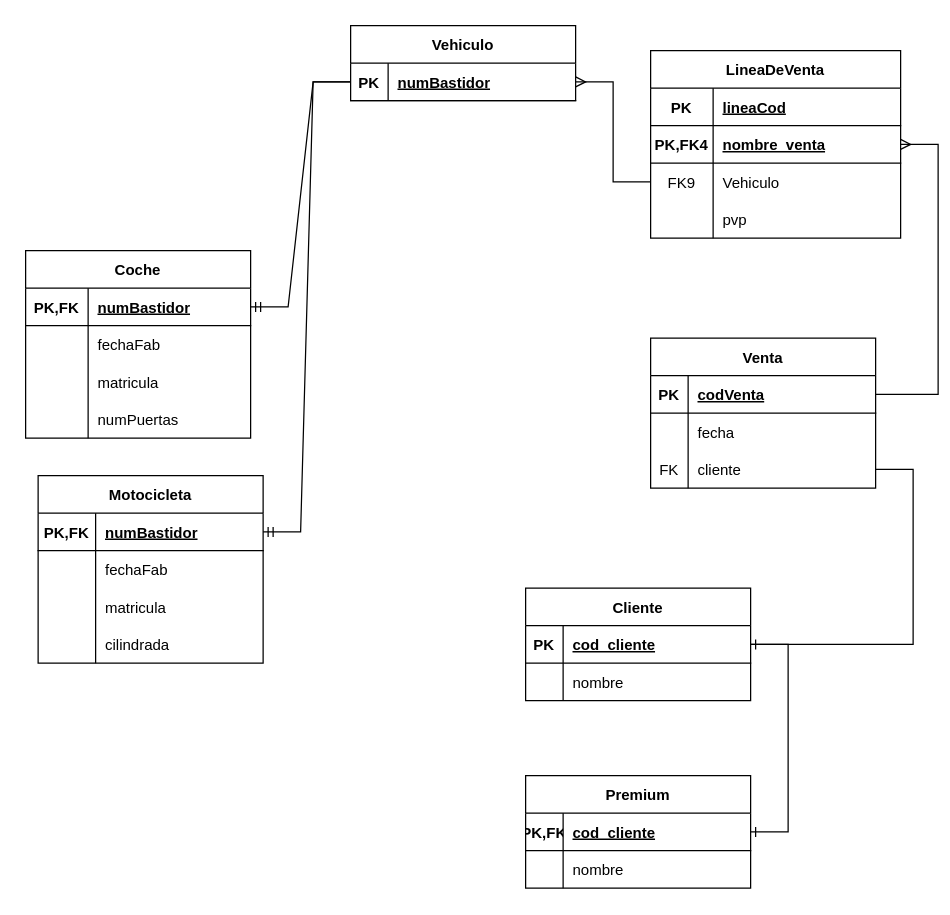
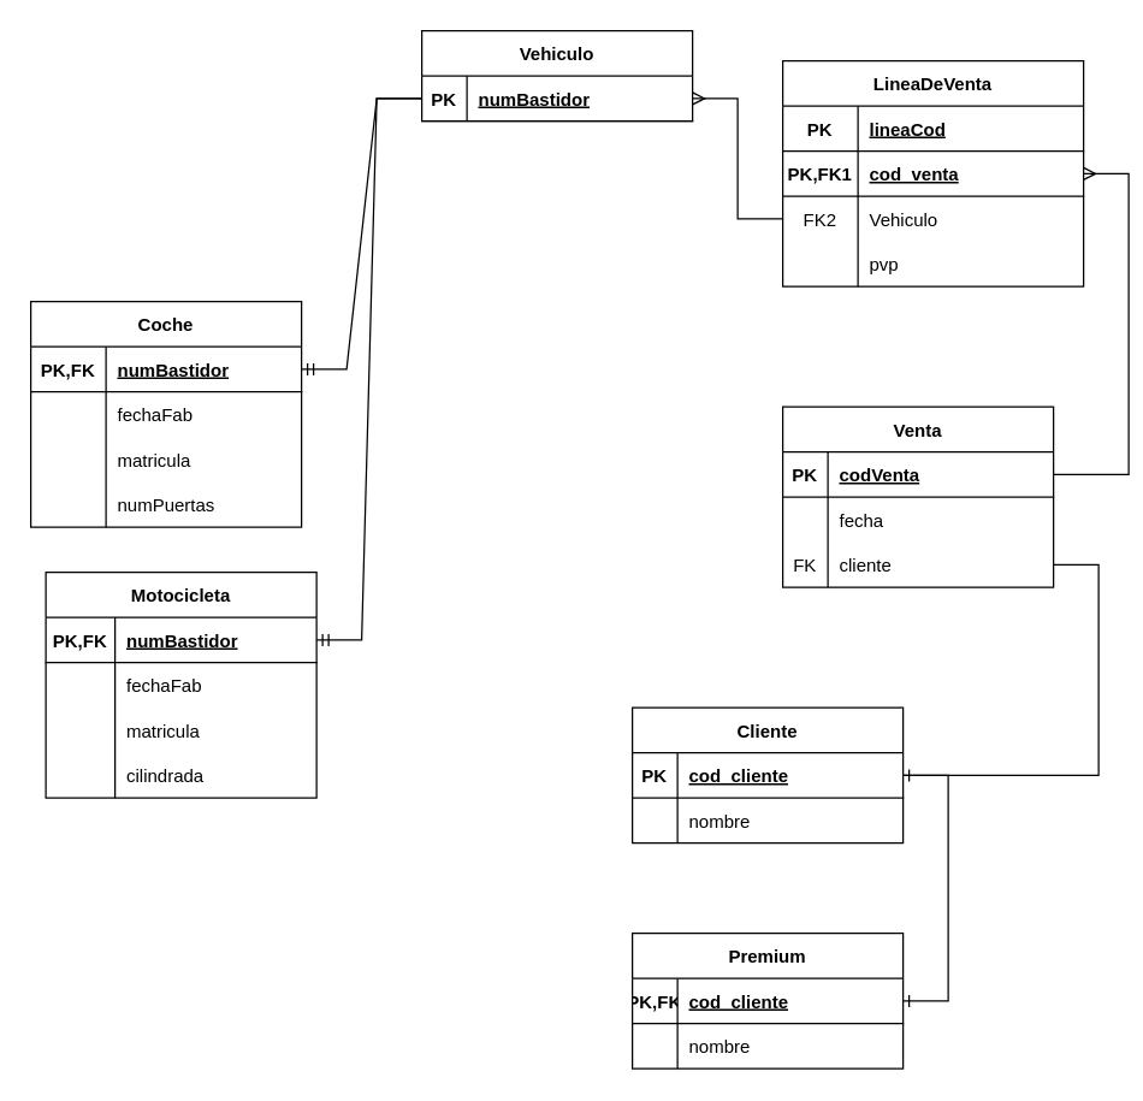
  <mxCell id="0" />
  <mxCell id="1" parent="0" />
  <mxCell id="2" value="Vehiculo" style="shape=table;startSize=30;container=1;collapsible=1;childLayout=tableLayout;fixedRows=1;rowLines=0;fontStyle=1;align=center;resizeLast=1;" vertex="1" parent="1"><mxGeometry x="280" y="20" width="180" height="60" as="geometry" /></mxCell>
  <mxCell id="3" value="" style="shape=tableRow;horizontal=0;startSize=0;swimlaneHead=0;swimlaneBody=0;fillColor=none;collapsible=0;dropTarget=0;points=[[0,0.5],[1,0.5]];portConstraint=eastwest;top=0;left=0;right=0;bottom=1;" vertex="1" parent="2"><mxGeometry y="30" width="180" height="30" as="geometry" /></mxCell>
  <mxCell id="4" value="PK" style="shape=partialRectangle;connectable=0;fillColor=none;top=0;left=0;bottom=0;right=0;fontStyle=1;overflow=hidden;" vertex="1" parent="3"><mxGeometry width="30" height="30" as="geometry"><mxRectangle width="30" height="30" as="alternateBounds" /></mxGeometry></mxCell>
  <mxCell id="5" value="numBastidor" style="shape=partialRectangle;connectable=0;fillColor=none;top=0;left=0;bottom=0;right=0;align=left;spacingLeft=6;fontStyle=5;overflow=hidden;" vertex="1" parent="3"><mxGeometry x="30" width="150" height="30" as="geometry"><mxRectangle width="150" height="30" as="alternateBounds" /></mxGeometry></mxCell>
  <mxCell id="6" value="Coche" style="shape=table;startSize=30;container=1;collapsible=1;childLayout=tableLayout;fixedRows=1;rowLines=0;fontStyle=1;align=center;resizeLast=1;" vertex="1" parent="1"><mxGeometry x="20" y="200" width="180" height="150" as="geometry" /></mxCell>
  <mxCell id="7" value="" style="shape=tableRow;horizontal=0;startSize=0;swimlaneHead=0;swimlaneBody=0;fillColor=none;collapsible=0;dropTarget=0;points=[[0,0.5],[1,0.5]];portConstraint=eastwest;top=0;left=0;right=0;bottom=1;" vertex="1" parent="6"><mxGeometry y="30" width="180" height="30" as="geometry" /></mxCell>
  <mxCell id="8" value="PK,FK" style="shape=partialRectangle;connectable=0;fillColor=none;top=0;left=0;bottom=0;right=0;fontStyle=1;overflow=hidden;" vertex="1" parent="7"><mxGeometry width="50" height="30" as="geometry"><mxRectangle width="50" height="30" as="alternateBounds" /></mxGeometry></mxCell>
  <mxCell id="9" value="numBastidor" style="shape=partialRectangle;connectable=0;fillColor=none;top=0;left=0;bottom=0;right=0;align=left;spacingLeft=6;fontStyle=5;overflow=hidden;" vertex="1" parent="7"><mxGeometry x="50" width="130" height="30" as="geometry"><mxRectangle width="130" height="30" as="alternateBounds" /></mxGeometry></mxCell>
  <mxCell id="10" value="" style="shape=tableRow;horizontal=0;startSize=0;swimlaneHead=0;swimlaneBody=0;fillColor=none;collapsible=0;dropTarget=0;points=[[0,0.5],[1,0.5]];portConstraint=eastwest;top=0;left=0;right=0;bottom=0;" vertex="1" parent="6"><mxGeometry y="60" width="180" height="30" as="geometry" /></mxCell>
  <mxCell id="11" value="" style="shape=partialRectangle;connectable=0;fillColor=none;top=0;left=0;bottom=0;right=0;editable=1;overflow=hidden;" vertex="1" parent="10"><mxGeometry width="50" height="30" as="geometry"><mxRectangle width="50" height="30" as="alternateBounds" /></mxGeometry></mxCell>
  <mxCell id="12" value="fechaFab" style="shape=partialRectangle;connectable=0;fillColor=none;top=0;left=0;bottom=0;right=0;align=left;spacingLeft=6;overflow=hidden;" vertex="1" parent="10"><mxGeometry x="50" width="130" height="30" as="geometry"><mxRectangle width="130" height="30" as="alternateBounds" /></mxGeometry></mxCell>
  <mxCell id="13" value="" style="shape=tableRow;horizontal=0;startSize=0;swimlaneHead=0;swimlaneBody=0;fillColor=none;collapsible=0;dropTarget=0;points=[[0,0.5],[1,0.5]];portConstraint=eastwest;top=0;left=0;right=0;bottom=0;" vertex="1" parent="6"><mxGeometry y="90" width="180" height="30" as="geometry" /></mxCell>
  <mxCell id="14" value="" style="shape=partialRectangle;connectable=0;fillColor=none;top=0;left=0;bottom=0;right=0;editable=1;overflow=hidden;" vertex="1" parent="13"><mxGeometry width="50" height="30" as="geometry"><mxRectangle width="50" height="30" as="alternateBounds" /></mxGeometry></mxCell>
  <mxCell id="15" value="matricula" style="shape=partialRectangle;connectable=0;fillColor=none;top=0;left=0;bottom=0;right=0;align=left;spacingLeft=6;overflow=hidden;" vertex="1" parent="13"><mxGeometry x="50" width="130" height="30" as="geometry"><mxRectangle width="130" height="30" as="alternateBounds" /></mxGeometry></mxCell>
  <mxCell id="16" value="" style="shape=tableRow;horizontal=0;startSize=0;swimlaneHead=0;swimlaneBody=0;fillColor=none;collapsible=0;dropTarget=0;points=[[0,0.5],[1,0.5]];portConstraint=eastwest;top=0;left=0;right=0;bottom=0;" vertex="1" parent="6"><mxGeometry y="120" width="180" height="30" as="geometry" /></mxCell>
  <mxCell id="17" value="" style="shape=partialRectangle;connectable=0;fillColor=none;top=0;left=0;bottom=0;right=0;editable=1;overflow=hidden;" vertex="1" parent="16"><mxGeometry width="50" height="30" as="geometry"><mxRectangle width="50" height="30" as="alternateBounds" /></mxGeometry></mxCell>
  <mxCell id="18" value="numPuertas" style="shape=partialRectangle;connectable=0;fillColor=none;top=0;left=0;bottom=0;right=0;align=left;spacingLeft=6;overflow=hidden;" vertex="1" parent="16"><mxGeometry x="50" width="130" height="30" as="geometry"><mxRectangle width="130" height="30" as="alternateBounds" /></mxGeometry></mxCell>
  <mxCell id="19" value="LineaDeVenta" style="shape=table;startSize=30;container=1;collapsible=1;childLayout=tableLayout;fixedRows=1;rowLines=0;fontStyle=1;align=center;resizeLast=1;" vertex="1" parent="1"><mxGeometry x="520" y="40" width="200" height="150" as="geometry" /></mxCell>
  <mxCell id="20" value="" style="shape=tableRow;horizontal=0;startSize=0;swimlaneHead=0;swimlaneBody=0;fillColor=none;collapsible=0;dropTarget=0;points=[[0,0.5],[1,0.5]];portConstraint=eastwest;top=0;left=0;right=0;bottom=1;" vertex="1" parent="19"><mxGeometry y="30" width="200" height="30" as="geometry" /></mxCell>
  <mxCell id="21" value="PK" style="shape=partialRectangle;connectable=0;fillColor=none;top=0;left=0;bottom=0;right=0;fontStyle=1;overflow=hidden;" vertex="1" parent="20"><mxGeometry width="50" height="30" as="geometry"><mxRectangle width="50" height="30" as="alternateBounds" /></mxGeometry></mxCell>
  <mxCell id="22" value="lineaCod" style="shape=partialRectangle;connectable=0;fillColor=none;top=0;left=0;bottom=0;right=0;align=left;spacingLeft=6;fontStyle=5;overflow=hidden;" vertex="1" parent="20"><mxGeometry x="50" width="150" height="30" as="geometry"><mxRectangle width="150" height="30" as="alternateBounds" /></mxGeometry></mxCell>
  <mxCell id="23" value="" style="shape=tableRow;horizontal=0;startSize=0;swimlaneHead=0;swimlaneBody=0;fillColor=none;collapsible=0;dropTarget=0;points=[[0,0.5],[1,0.5]];portConstraint=eastwest;top=0;left=0;right=0;bottom=1;" vertex="1" parent="19"><mxGeometry y="60" width="200" height="30" as="geometry" /></mxCell>
- <mxCell id="24" value="PK,FK4" style="shape=partialRectangle;connectable=0;fillColor=none;top=0;left=0;bottom=0;right=0;fontStyle=1;overflow=hidden;" vertex="1" parent="23"><mxGeometry width="50" height="30" as="geometry"><mxRectangle width="50" height="30" as="alternateBounds" /></mxGeometry></mxCell>
- <mxCell id="25" value="nombre_venta" style="shape=partialRectangle;connectable=0;fillColor=none;top=0;left=0;bottom=0;right=0;align=left;spacingLeft=6;fontStyle=5;overflow=hidden;" vertex="1" parent="23"><mxGeometry x="50" width="150" height="30" as="geometry"><mxRectangle width="150" height="30" as="alternateBounds" /></mxGeometry></mxCell>
+ <mxCell id="24" value="PK,FK1" style="shape=partialRectangle;connectable=0;fillColor=none;top=0;left=0;bottom=0;right=0;fontStyle=1;overflow=hidden;" vertex="1" parent="23"><mxGeometry width="50" height="30" as="geometry"><mxRectangle width="50" height="30" as="alternateBounds" /></mxGeometry></mxCell>
+ <mxCell id="25" value="cod_venta" style="shape=partialRectangle;connectable=0;fillColor=none;top=0;left=0;bottom=0;right=0;align=left;spacingLeft=6;fontStyle=5;overflow=hidden;" vertex="1" parent="23"><mxGeometry x="50" width="150" height="30" as="geometry"><mxRectangle width="150" height="30" as="alternateBounds" /></mxGeometry></mxCell>
  <mxCell id="26" value="" style="shape=tableRow;horizontal=0;startSize=0;swimlaneHead=0;swimlaneBody=0;fillColor=none;collapsible=0;dropTarget=0;points=[[0,0.5],[1,0.5]];portConstraint=eastwest;top=0;left=0;right=0;bottom=0;" vertex="1" parent="19"><mxGeometry y="90" width="200" height="30" as="geometry" /></mxCell>
- <mxCell id="27" value="FK9" style="shape=partialRectangle;connectable=0;fillColor=none;top=0;left=0;bottom=0;right=0;editable=1;overflow=hidden;" vertex="1" parent="26"><mxGeometry width="50" height="30" as="geometry"><mxRectangle width="50" height="30" as="alternateBounds" /></mxGeometry></mxCell>
+ <mxCell id="27" value="FK2" style="shape=partialRectangle;connectable=0;fillColor=none;top=0;left=0;bottom=0;right=0;editable=1;overflow=hidden;" vertex="1" parent="26"><mxGeometry width="50" height="30" as="geometry"><mxRectangle width="50" height="30" as="alternateBounds" /></mxGeometry></mxCell>
  <mxCell id="28" value="Vehiculo" style="shape=partialRectangle;connectable=0;fillColor=none;top=0;left=0;bottom=0;right=0;align=left;spacingLeft=6;overflow=hidden;" vertex="1" parent="26"><mxGeometry x="50" width="150" height="30" as="geometry"><mxRectangle width="150" height="30" as="alternateBounds" /></mxGeometry></mxCell>
  <mxCell id="29" value="" style="shape=tableRow;horizontal=0;startSize=0;swimlaneHead=0;swimlaneBody=0;fillColor=none;collapsible=0;dropTarget=0;points=[[0,0.5],[1,0.5]];portConstraint=eastwest;top=0;left=0;right=0;bottom=0;" vertex="1" parent="19"><mxGeometry y="120" width="200" height="30" as="geometry" /></mxCell>
  <mxCell id="30" value="" style="shape=partialRectangle;connectable=0;fillColor=none;top=0;left=0;bottom=0;right=0;editable=1;overflow=hidden;" vertex="1" parent="29"><mxGeometry width="50" height="30" as="geometry"><mxRectangle width="50" height="30" as="alternateBounds" /></mxGeometry></mxCell>
  <mxCell id="31" value="pvp" style="shape=partialRectangle;connectable=0;fillColor=none;top=0;left=0;bottom=0;right=0;align=left;spacingLeft=6;overflow=hidden;" vertex="1" parent="29"><mxGeometry x="50" width="150" height="30" as="geometry"><mxRectangle width="150" height="30" as="alternateBounds" /></mxGeometry></mxCell>
  <mxCell id="32" value="Venta" style="shape=table;startSize=30;container=1;collapsible=1;childLayout=tableLayout;fixedRows=1;rowLines=0;fontStyle=1;align=center;resizeLast=1;" vertex="1" parent="1"><mxGeometry x="520" y="270" width="180" height="120" as="geometry" /></mxCell>
  <mxCell id="33" value="" style="shape=tableRow;horizontal=0;startSize=0;swimlaneHead=0;swimlaneBody=0;fillColor=none;collapsible=0;dropTarget=0;points=[[0,0.5],[1,0.5]];portConstraint=eastwest;top=0;left=0;right=0;bottom=1;" vertex="1" parent="32"><mxGeometry y="30" width="180" height="30" as="geometry" /></mxCell>
  <mxCell id="34" value="PK" style="shape=partialRectangle;connectable=0;fillColor=none;top=0;left=0;bottom=0;right=0;fontStyle=1;overflow=hidden;" vertex="1" parent="33"><mxGeometry width="30" height="30" as="geometry"><mxRectangle width="30" height="30" as="alternateBounds" /></mxGeometry></mxCell>
  <mxCell id="35" value="codVenta" style="shape=partialRectangle;connectable=0;fillColor=none;top=0;left=0;bottom=0;right=0;align=left;spacingLeft=6;fontStyle=5;overflow=hidden;" vertex="1" parent="33"><mxGeometry x="30" width="150" height="30" as="geometry"><mxRectangle width="150" height="30" as="alternateBounds" /></mxGeometry></mxCell>
  <mxCell id="36" value="" style="shape=tableRow;horizontal=0;startSize=0;swimlaneHead=0;swimlaneBody=0;fillColor=none;collapsible=0;dropTarget=0;points=[[0,0.5],[1,0.5]];portConstraint=eastwest;top=0;left=0;right=0;bottom=0;" vertex="1" parent="32"><mxGeometry y="60" width="180" height="30" as="geometry" /></mxCell>
  <mxCell id="37" value="" style="shape=partialRectangle;connectable=0;fillColor=none;top=0;left=0;bottom=0;right=0;editable=1;overflow=hidden;" vertex="1" parent="36"><mxGeometry width="30" height="30" as="geometry"><mxRectangle width="30" height="30" as="alternateBounds" /></mxGeometry></mxCell>
  <mxCell id="38" value="fecha" style="shape=partialRectangle;connectable=0;fillColor=none;top=0;left=0;bottom=0;right=0;align=left;spacingLeft=6;overflow=hidden;" vertex="1" parent="36"><mxGeometry x="30" width="150" height="30" as="geometry"><mxRectangle width="150" height="30" as="alternateBounds" /></mxGeometry></mxCell>
  <mxCell id="39" value="" style="shape=tableRow;horizontal=0;startSize=0;swimlaneHead=0;swimlaneBody=0;fillColor=none;collapsible=0;dropTarget=0;points=[[0,0.5],[1,0.5]];portConstraint=eastwest;top=0;left=0;right=0;bottom=0;" vertex="1" parent="32"><mxGeometry y="90" width="180" height="30" as="geometry" /></mxCell>
  <mxCell id="40" value="FK" style="shape=partialRectangle;connectable=0;fillColor=none;top=0;left=0;bottom=0;right=0;editable=1;overflow=hidden;" vertex="1" parent="39"><mxGeometry width="30" height="30" as="geometry"><mxRectangle width="30" height="30" as="alternateBounds" /></mxGeometry></mxCell>
  <mxCell id="41" value="cliente" style="shape=partialRectangle;connectable=0;fillColor=none;top=0;left=0;bottom=0;right=0;align=left;spacingLeft=6;overflow=hidden;" vertex="1" parent="39"><mxGeometry x="30" width="150" height="30" as="geometry"><mxRectangle width="150" height="30" as="alternateBounds" /></mxGeometry></mxCell>
  <mxCell id="42" value="Cliente" style="shape=table;startSize=30;container=1;collapsible=1;childLayout=tableLayout;fixedRows=1;rowLines=0;fontStyle=1;align=center;resizeLast=1;" vertex="1" parent="1"><mxGeometry x="420" y="470" width="180" height="90" as="geometry" /></mxCell>
  <mxCell id="43" value="" style="shape=tableRow;horizontal=0;startSize=0;swimlaneHead=0;swimlaneBody=0;fillColor=none;collapsible=0;dropTarget=0;points=[[0,0.5],[1,0.5]];portConstraint=eastwest;top=0;left=0;right=0;bottom=1;" vertex="1" parent="42"><mxGeometry y="30" width="180" height="30" as="geometry" /></mxCell>
  <mxCell id="44" value="PK" style="shape=partialRectangle;connectable=0;fillColor=none;top=0;left=0;bottom=0;right=0;fontStyle=1;overflow=hidden;" vertex="1" parent="43"><mxGeometry width="30" height="30" as="geometry"><mxRectangle width="30" height="30" as="alternateBounds" /></mxGeometry></mxCell>
  <mxCell id="45" value="cod_cliente" style="shape=partialRectangle;connectable=0;fillColor=none;top=0;left=0;bottom=0;right=0;align=left;spacingLeft=6;fontStyle=5;overflow=hidden;" vertex="1" parent="43"><mxGeometry x="30" width="150" height="30" as="geometry"><mxRectangle width="150" height="30" as="alternateBounds" /></mxGeometry></mxCell>
  <mxCell id="46" value="" style="shape=tableRow;horizontal=0;startSize=0;swimlaneHead=0;swimlaneBody=0;fillColor=none;collapsible=0;dropTarget=0;points=[[0,0.5],[1,0.5]];portConstraint=eastwest;top=0;left=0;right=0;bottom=0;" vertex="1" parent="42"><mxGeometry y="60" width="180" height="30" as="geometry" /></mxCell>
  <mxCell id="47" value="" style="shape=partialRectangle;connectable=0;fillColor=none;top=0;left=0;bottom=0;right=0;editable=1;overflow=hidden;" vertex="1" parent="46"><mxGeometry width="30" height="30" as="geometry"><mxRectangle width="30" height="30" as="alternateBounds" /></mxGeometry></mxCell>
  <mxCell id="48" value="nombre" style="shape=partialRectangle;connectable=0;fillColor=none;top=0;left=0;bottom=0;right=0;align=left;spacingLeft=6;overflow=hidden;" vertex="1" parent="46"><mxGeometry x="30" width="150" height="30" as="geometry"><mxRectangle width="150" height="30" as="alternateBounds" /></mxGeometry></mxCell>
  <mxCell id="49" value="Premium" style="shape=table;startSize=30;container=1;collapsible=1;childLayout=tableLayout;fixedRows=1;rowLines=0;fontStyle=1;align=center;resizeLast=1;" vertex="1" parent="1"><mxGeometry x="420" y="620" width="180" height="90" as="geometry" /></mxCell>
  <mxCell id="50" value="" style="shape=tableRow;horizontal=0;startSize=0;swimlaneHead=0;swimlaneBody=0;fillColor=none;collapsible=0;dropTarget=0;points=[[0,0.5],[1,0.5]];portConstraint=eastwest;top=0;left=0;right=0;bottom=1;" vertex="1" parent="49"><mxGeometry y="30" width="180" height="30" as="geometry" /></mxCell>
  <mxCell id="51" value="PK,FK" style="shape=partialRectangle;connectable=0;fillColor=none;top=0;left=0;bottom=0;right=0;fontStyle=1;overflow=hidden;" vertex="1" parent="50"><mxGeometry width="30" height="30" as="geometry"><mxRectangle width="30" height="30" as="alternateBounds" /></mxGeometry></mxCell>
  <mxCell id="52" value="cod_cliente" style="shape=partialRectangle;connectable=0;fillColor=none;top=0;left=0;bottom=0;right=0;align=left;spacingLeft=6;fontStyle=5;overflow=hidden;" vertex="1" parent="50"><mxGeometry x="30" width="150" height="30" as="geometry"><mxRectangle width="150" height="30" as="alternateBounds" /></mxGeometry></mxCell>
  <mxCell id="53" value="" style="shape=tableRow;horizontal=0;startSize=0;swimlaneHead=0;swimlaneBody=0;fillColor=none;collapsible=0;dropTarget=0;points=[[0,0.5],[1,0.5]];portConstraint=eastwest;top=0;left=0;right=0;bottom=0;" vertex="1" parent="49"><mxGeometry y="60" width="180" height="30" as="geometry" /></mxCell>
  <mxCell id="54" value="" style="shape=partialRectangle;connectable=0;fillColor=none;top=0;left=0;bottom=0;right=0;editable=1;overflow=hidden;" vertex="1" parent="53"><mxGeometry width="30" height="30" as="geometry"><mxRectangle width="30" height="30" as="alternateBounds" /></mxGeometry></mxCell>
  <mxCell id="55" value="nombre" style="shape=partialRectangle;connectable=0;fillColor=none;top=0;left=0;bottom=0;right=0;align=left;spacingLeft=6;overflow=hidden;" vertex="1" parent="53"><mxGeometry x="30" width="150" height="30" as="geometry"><mxRectangle width="150" height="30" as="alternateBounds" /></mxGeometry></mxCell>
  <mxCell id="56" value="" style="edgeStyle=entityRelationEdgeStyle;fontSize=12;html=1;endArrow=ERmandOne;rounded=0;startArrow=none;entryX=1;entryY=0.5;entryDx=0;entryDy=0;" edge="1" parent="1" source="3" target="7"><mxGeometry width="100" height="100" relative="1" as="geometry"><mxPoint x="290" y="390" as="sourcePoint" /><mxPoint x="390" y="290" as="targetPoint" /></mxGeometry></mxCell>
  <mxCell id="57" value="Motocicleta" style="shape=table;startSize=30;container=1;collapsible=1;childLayout=tableLayout;fixedRows=1;rowLines=0;fontStyle=1;align=center;resizeLast=1;" vertex="1" parent="1"><mxGeometry x="30" y="380" width="180" height="150" as="geometry" /></mxCell>
  <mxCell id="58" value="" style="shape=tableRow;horizontal=0;startSize=0;swimlaneHead=0;swimlaneBody=0;fillColor=none;collapsible=0;dropTarget=0;points=[[0,0.5],[1,0.5]];portConstraint=eastwest;top=0;left=0;right=0;bottom=1;" vertex="1" parent="57"><mxGeometry y="30" width="180" height="30" as="geometry" /></mxCell>
  <mxCell id="59" value="PK,FK" style="shape=partialRectangle;connectable=0;fillColor=none;top=0;left=0;bottom=0;right=0;fontStyle=1;overflow=hidden;" vertex="1" parent="58"><mxGeometry width="46" height="30" as="geometry"><mxRectangle width="46" height="30" as="alternateBounds" /></mxGeometry></mxCell>
  <mxCell id="60" value="numBastidor" style="shape=partialRectangle;connectable=0;fillColor=none;top=0;left=0;bottom=0;right=0;align=left;spacingLeft=6;fontStyle=5;overflow=hidden;" vertex="1" parent="58"><mxGeometry x="46" width="134" height="30" as="geometry"><mxRectangle width="134" height="30" as="alternateBounds" /></mxGeometry></mxCell>
  <mxCell id="61" value="" style="shape=tableRow;horizontal=0;startSize=0;swimlaneHead=0;swimlaneBody=0;fillColor=none;collapsible=0;dropTarget=0;points=[[0,0.5],[1,0.5]];portConstraint=eastwest;top=0;left=0;right=0;bottom=0;" vertex="1" parent="57"><mxGeometry y="60" width="180" height="30" as="geometry" /></mxCell>
  <mxCell id="62" value="" style="shape=partialRectangle;connectable=0;fillColor=none;top=0;left=0;bottom=0;right=0;editable=1;overflow=hidden;" vertex="1" parent="61"><mxGeometry width="46" height="30" as="geometry"><mxRectangle width="46" height="30" as="alternateBounds" /></mxGeometry></mxCell>
  <mxCell id="63" value="fechaFab" style="shape=partialRectangle;connectable=0;fillColor=none;top=0;left=0;bottom=0;right=0;align=left;spacingLeft=6;overflow=hidden;" vertex="1" parent="61"><mxGeometry x="46" width="134" height="30" as="geometry"><mxRectangle width="134" height="30" as="alternateBounds" /></mxGeometry></mxCell>
  <mxCell id="64" value="" style="shape=tableRow;horizontal=0;startSize=0;swimlaneHead=0;swimlaneBody=0;fillColor=none;collapsible=0;dropTarget=0;points=[[0,0.5],[1,0.5]];portConstraint=eastwest;top=0;left=0;right=0;bottom=0;" vertex="1" parent="57"><mxGeometry y="90" width="180" height="30" as="geometry" /></mxCell>
  <mxCell id="65" value="" style="shape=partialRectangle;connectable=0;fillColor=none;top=0;left=0;bottom=0;right=0;editable=1;overflow=hidden;" vertex="1" parent="64"><mxGeometry width="46" height="30" as="geometry"><mxRectangle width="46" height="30" as="alternateBounds" /></mxGeometry></mxCell>
  <mxCell id="66" value="matricula" style="shape=partialRectangle;connectable=0;fillColor=none;top=0;left=0;bottom=0;right=0;align=left;spacingLeft=6;overflow=hidden;" vertex="1" parent="64"><mxGeometry x="46" width="134" height="30" as="geometry"><mxRectangle width="134" height="30" as="alternateBounds" /></mxGeometry></mxCell>
  <mxCell id="67" value="" style="shape=tableRow;horizontal=0;startSize=0;swimlaneHead=0;swimlaneBody=0;fillColor=none;collapsible=0;dropTarget=0;points=[[0,0.5],[1,0.5]];portConstraint=eastwest;top=0;left=0;right=0;bottom=0;" vertex="1" parent="57"><mxGeometry y="120" width="180" height="30" as="geometry" /></mxCell>
  <mxCell id="68" value="" style="shape=partialRectangle;connectable=0;fillColor=none;top=0;left=0;bottom=0;right=0;editable=1;overflow=hidden;" vertex="1" parent="67"><mxGeometry width="46" height="30" as="geometry"><mxRectangle width="46" height="30" as="alternateBounds" /></mxGeometry></mxCell>
  <mxCell id="69" value="cilindrada" style="shape=partialRectangle;connectable=0;fillColor=none;top=0;left=0;bottom=0;right=0;align=left;spacingLeft=6;overflow=hidden;" vertex="1" parent="67"><mxGeometry x="46" width="134" height="30" as="geometry"><mxRectangle width="134" height="30" as="alternateBounds" /></mxGeometry></mxCell>
  <mxCell id="70" value="" style="edgeStyle=entityRelationEdgeStyle;fontSize=12;html=1;endArrow=ERmandOne;rounded=0;" edge="1" parent="1" source="3" target="58"><mxGeometry width="100" height="100" relative="1" as="geometry"><mxPoint x="360" y="70" as="sourcePoint" /><mxPoint x="390" y="290" as="targetPoint" /></mxGeometry></mxCell>
  <mxCell id="71" value="" style="edgeStyle=entityRelationEdgeStyle;fontSize=12;html=1;endArrow=ERmany;rounded=0;exitX=0;exitY=0.5;exitDx=0;exitDy=0;" edge="1" parent="1" source="26" target="3"><mxGeometry width="100" height="100" relative="1" as="geometry"><mxPoint x="390" y="350" as="sourcePoint" /><mxPoint x="490" y="250" as="targetPoint" /></mxGeometry></mxCell>
  <mxCell id="72" value="" style="edgeStyle=entityRelationEdgeStyle;fontSize=12;html=1;endArrow=ERmany;rounded=0;" edge="1" parent="1" source="33" target="23"><mxGeometry width="100" height="100" relative="1" as="geometry"><mxPoint x="330" y="340" as="sourcePoint" /><mxPoint x="480" y="320" as="targetPoint" /></mxGeometry></mxCell>
  <mxCell id="73" value="" style="edgeStyle=entityRelationEdgeStyle;fontSize=12;html=1;endArrow=ERone;endFill=1;rounded=0;" edge="1" parent="1" source="39" target="43"><mxGeometry width="100" height="100" relative="1" as="geometry"><mxPoint x="350" y="480" as="sourcePoint" /><mxPoint x="450" y="380" as="targetPoint" /></mxGeometry></mxCell>
  <mxCell id="74" value="" style="edgeStyle=entityRelationEdgeStyle;fontSize=12;html=1;endArrow=ERone;endFill=1;rounded=0;exitX=1;exitY=0.5;exitDx=0;exitDy=0;entryX=1;entryY=0.5;entryDx=0;entryDy=0;" edge="1" parent="1" source="43" target="50"><mxGeometry width="100" height="100" relative="1" as="geometry"><mxPoint x="630" y="740" as="sourcePoint" /><mxPoint x="730" y="640" as="targetPoint" /></mxGeometry></mxCell>
